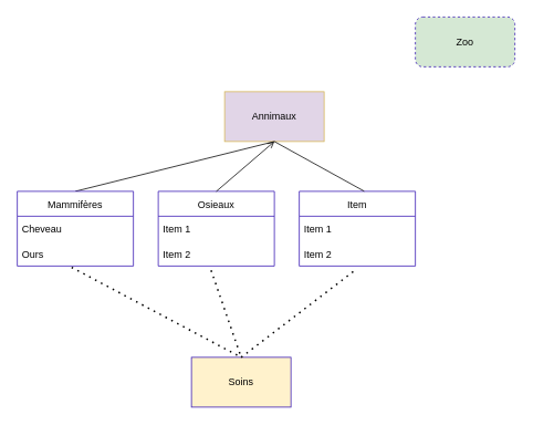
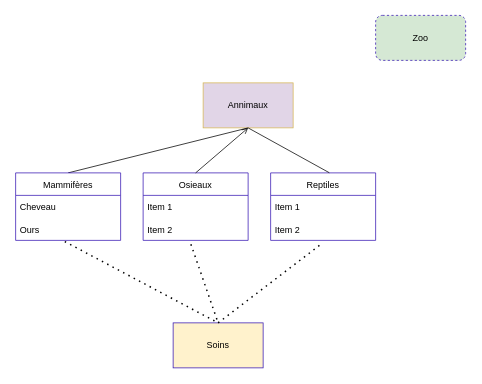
  <mxCell id="0" />
  <mxCell id="1" parent="0" />
  <mxCell id="2" value="Zoo" style="rounded=1;whiteSpace=wrap;html=1;fillColor=#d5e8d4;strokeColor=#3617B3;dashed=1;" vertex="1" parent="1"><mxGeometry x="500" y="20" width="120" height="60" as="geometry" /></mxCell>
  <mxCell id="3" value="Annimaux" style="rounded=0;whiteSpace=wrap;html=1;strokeColor=#d6b656;fillColor=#e1d5e7;" vertex="1" parent="1"><mxGeometry x="270" y="110" width="120" height="60" as="geometry" /></mxCell>
  <mxCell id="4" value="" style="endArrow=none;html=1;rounded=0;exitX=0.5;exitY=0;exitDx=0;exitDy=0;" edge="1" parent="1" source="5"><mxGeometry width="50" height="50" relative="1" as="geometry"><mxPoint x="186.5" y="206.1" as="sourcePoint" /><mxPoint x="330" y="170" as="targetPoint" /></mxGeometry></mxCell>
  <mxCell id="5" value="Mammifères" style="swimlane;fontStyle=0;childLayout=stackLayout;horizontal=1;startSize=30;horizontalStack=0;resizeParent=1;resizeParentMax=0;resizeLast=0;collapsible=1;marginBottom=0;strokeColor=#3617B3;" vertex="1" parent="1"><mxGeometry x="20" y="230" width="140" height="90" as="geometry" /></mxCell>
  <mxCell id="6" value="Cheveau" style="text;strokeColor=none;fillColor=none;align=left;verticalAlign=middle;spacingLeft=4;spacingRight=4;overflow=hidden;points=[[0,0.5],[1,0.5]];portConstraint=eastwest;rotatable=0;" vertex="1" parent="5"><mxGeometry y="30" width="140" height="30" as="geometry" /></mxCell>
  <mxCell id="7" value="Ours" style="text;strokeColor=none;fillColor=none;align=left;verticalAlign=middle;spacingLeft=4;spacingRight=4;overflow=hidden;points=[[0,0.5],[1,0.5]];portConstraint=eastwest;rotatable=0;" vertex="1" parent="5"><mxGeometry y="60" width="140" height="30" as="geometry" /></mxCell>
  <mxCell id="8" value="Osieaux" style="swimlane;fontStyle=0;childLayout=stackLayout;horizontal=1;startSize=30;horizontalStack=0;resizeParent=1;resizeParentMax=0;resizeLast=0;collapsible=1;marginBottom=0;strokeColor=#3617B3;" vertex="1" parent="1"><mxGeometry x="190" y="230" width="140" height="90" as="geometry" /></mxCell>
  <mxCell id="9" value="Item 1" style="text;strokeColor=none;fillColor=none;align=left;verticalAlign=middle;spacingLeft=4;spacingRight=4;overflow=hidden;points=[[0,0.5],[1,0.5]];portConstraint=eastwest;rotatable=0;" vertex="1" parent="8"><mxGeometry y="30" width="140" height="30" as="geometry" /></mxCell>
  <mxCell id="10" value="Item 2" style="text;strokeColor=none;fillColor=none;align=left;verticalAlign=middle;spacingLeft=4;spacingRight=4;overflow=hidden;points=[[0,0.5],[1,0.5]];portConstraint=eastwest;rotatable=0;" vertex="1" parent="8"><mxGeometry y="60" width="140" height="30" as="geometry" /></mxCell>
  <mxCell id="11" value="" style="endArrow=open;html=1;rounded=0;exitX=0.5;exitY=0;exitDx=0;exitDy=0;entryX=0.5;entryY=1;entryDx=0;entryDy=0;" edge="1" parent="1" source="8" target="3"><mxGeometry width="50" height="50" relative="1" as="geometry"><mxPoint x="320" y="280" as="sourcePoint" /><mxPoint x="330" y="190" as="targetPoint" /></mxGeometry></mxCell>
- <mxCell id="12" value="Item" style="swimlane;fontStyle=0;childLayout=stackLayout;horizontal=1;startSize=30;horizontalStack=0;resizeParent=1;resizeParentMax=0;resizeLast=0;collapsible=1;marginBottom=0;strokeColor=#3617B3;" vertex="1" parent="1"><mxGeometry x="360" y="230" width="140" height="90" as="geometry" /></mxCell>
+ <mxCell id="12" value="Reptiles" style="swimlane;fontStyle=0;childLayout=stackLayout;horizontal=1;startSize=30;horizontalStack=0;resizeParent=1;resizeParentMax=0;resizeLast=0;collapsible=1;marginBottom=0;strokeColor=#3617B3;" vertex="1" parent="1"><mxGeometry x="360" y="230" width="140" height="90" as="geometry" /></mxCell>
  <mxCell id="13" value="Item 1" style="text;strokeColor=none;fillColor=none;align=left;verticalAlign=middle;spacingLeft=4;spacingRight=4;overflow=hidden;points=[[0,0.5],[1,0.5]];portConstraint=eastwest;rotatable=0;" vertex="1" parent="12"><mxGeometry y="30" width="140" height="30" as="geometry" /></mxCell>
  <mxCell id="14" value="Item 2" style="text;strokeColor=none;fillColor=none;align=left;verticalAlign=middle;spacingLeft=4;spacingRight=4;overflow=hidden;points=[[0,0.5],[1,0.5]];portConstraint=eastwest;rotatable=0;" vertex="1" parent="12"><mxGeometry y="60" width="140" height="30" as="geometry" /></mxCell>
  <mxCell id="15" value="" style="endArrow=none;html=1;rounded=0;exitX=0.559;exitY=-0.002;exitDx=0;exitDy=0;exitPerimeter=0;" edge="1" parent="1" source="12"><mxGeometry width="50" height="50" relative="1" as="geometry"><mxPoint x="550" y="220" as="sourcePoint" /><mxPoint x="330" y="170" as="targetPoint" /></mxGeometry></mxCell>
  <mxCell id="16" value="Soins" style="rounded=0;whiteSpace=wrap;html=1;strokeColor=#3617B3;fillColor=#fff2cc;" vertex="1" parent="1"><mxGeometry x="230" y="430" width="120" height="60" as="geometry" /></mxCell>
  <mxCell id="17" value="" style="endArrow=none;dashed=1;html=1;dashPattern=1 3;strokeWidth=2;rounded=0;exitX=0.468;exitY=1.052;exitDx=0;exitDy=0;exitPerimeter=0;" edge="1" parent="1" source="7"><mxGeometry width="50" height="50" relative="1" as="geometry"><mxPoint x="130" y="290" as="sourcePoint" /><mxPoint x="290" y="430" as="targetPoint" /></mxGeometry></mxCell>
  <mxCell id="18" value="" style="endArrow=none;dashed=1;html=1;dashPattern=1 3;strokeWidth=2;rounded=0;exitX=0.455;exitY=1.173;exitDx=0;exitDy=0;exitPerimeter=0;" edge="1" parent="1" source="10"><mxGeometry width="50" height="50" relative="1" as="geometry"><mxPoint x="130" y="290" as="sourcePoint" /><mxPoint x="290" y="430" as="targetPoint" /></mxGeometry></mxCell>
  <mxCell id="19" value="" style="endArrow=none;dashed=1;html=1;dashPattern=1 3;strokeWidth=2;rounded=0;entryX=0.488;entryY=1.142;entryDx=0;entryDy=0;entryPerimeter=0;" edge="1" parent="1" target="14"><mxGeometry width="50" height="50" relative="1" as="geometry"><mxPoint x="290" y="430" as="sourcePoint" /><mxPoint x="180" y="240" as="targetPoint" /></mxGeometry></mxCell>
